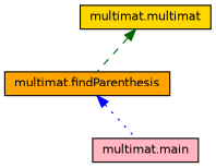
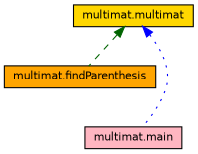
  digraph {
    rankdir=TB
    node [color=black fontname=Helvetica fontsize=10 shape=record style=filled]
    edge [dir=back fontname=Helvetica fontsize=10 labelfontname=Helvetica labelfontsize=10]
    n1 [fillcolor=orange fontcolor=black height=0.2 label="multimat.findParenthesis" width=0.4]
    n2 [fillcolor=gold height=0.2 label="multimat.multimat" width=0.4]
    n3 [fillcolor=lightpink height=0.2 label="multimat.main" width=0.4]
    n2 -> n1 [color=darkgreen style=dashed]
-   n1 -> n3 [color=blue style=dotted]
+   n2 -> n3 [color=blue style=dotted]
  }
